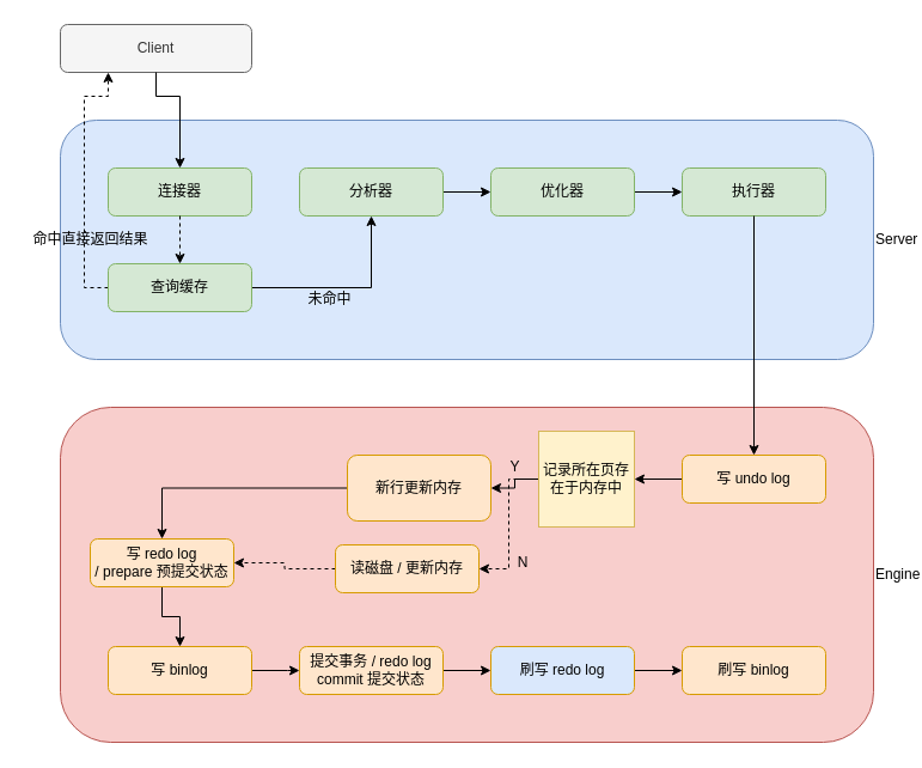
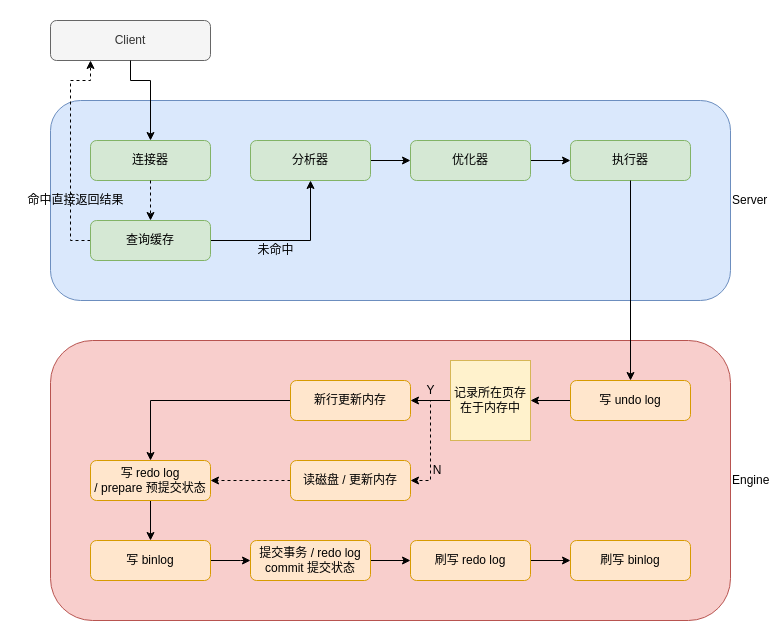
  <mxCell id="0" />
  <mxCell id="1" parent="0" />
  <mxCell id="2" value="Client" style="rounded=1;whiteSpace=wrap;html=1;labelPosition=center;verticalLabelPosition=middle;align=center;verticalAlign=middle;fillColor=#f5f5f5;strokeColor=#666666;fontColor=#333333;" parent="1" vertex="1"><mxGeometry x="50" y="20" width="160" height="40" as="geometry" /></mxCell>
  <mxCell id="3" value="Server" style="rounded=1;whiteSpace=wrap;html=1;labelPosition=right;verticalLabelPosition=middle;align=left;verticalAlign=middle;fillColor=#dae8fc;strokeColor=#6c8ebf;" parent="1" vertex="1"><mxGeometry x="50" y="100" width="680" height="200" as="geometry" /></mxCell>
  <mxCell id="4" style="edgeStyle=orthogonalEdgeStyle;rounded=0;orthogonalLoop=1;jettySize=auto;html=1;exitX=0.5;exitY=1;exitDx=0;exitDy=0;" parent="1" target="6" edge="1" source="2"><mxGeometry relative="1" as="geometry"><mxPoint x="150" y="60" as="sourcePoint" /><Array as="points"><mxPoint x="130" y="80" /><mxPoint x="150" y="80" /></Array></mxGeometry></mxCell>
  <mxCell id="5" style="edgeStyle=orthogonalEdgeStyle;rounded=0;orthogonalLoop=1;jettySize=auto;html=1;exitX=1;exitY=0.5;exitDx=0;exitDy=0;" parent="1" source="14" target="9" edge="1"><mxGeometry relative="1" as="geometry"><Array as="points"><mxPoint x="310" y="240" /></Array></mxGeometry></mxCell>
  <mxCell id="6" value="连接器" style="rounded=1;whiteSpace=wrap;html=1;fillColor=#d5e8d4;strokeColor=#82b366;" parent="1" vertex="1"><mxGeometry x="90" y="140" width="120" height="40" as="geometry" /></mxCell>
  <mxCell id="7" style="edgeStyle=orthogonalEdgeStyle;rounded=0;orthogonalLoop=1;jettySize=auto;html=1;entryX=0;entryY=0.5;entryDx=0;entryDy=0;" parent="1" source="9" target="11" edge="1"><mxGeometry relative="1" as="geometry" /></mxCell>
  <mxCell id="8" style="edgeStyle=orthogonalEdgeStyle;rounded=0;orthogonalLoop=1;jettySize=auto;html=1;dashed=1;" parent="1" target="14" edge="1"><mxGeometry relative="1" as="geometry"><mxPoint x="150" y="180" as="sourcePoint" /><Array as="points"><mxPoint x="150" y="180" /></Array></mxGeometry></mxCell>
  <mxCell id="9" value="分析器" style="rounded=1;whiteSpace=wrap;html=1;fillColor=#d5e8d4;strokeColor=#82b366;" parent="1" vertex="1"><mxGeometry x="250" y="140" width="120" height="40" as="geometry" /></mxCell>
  <mxCell id="10" style="edgeStyle=orthogonalEdgeStyle;rounded=0;orthogonalLoop=1;jettySize=auto;html=1;" parent="1" source="11" target="12" edge="1"><mxGeometry relative="1" as="geometry" /></mxCell>
  <mxCell id="11" value="优化器" style="rounded=1;whiteSpace=wrap;html=1;fillColor=#d5e8d4;strokeColor=#82b366;" parent="1" vertex="1"><mxGeometry x="410" y="140" width="120" height="40" as="geometry" /></mxCell>
  <mxCell id="12" value="执行器" style="rounded=1;whiteSpace=wrap;html=1;fillColor=#d5e8d4;strokeColor=#82b366;" parent="1" vertex="1"><mxGeometry x="570" y="140" width="120" height="40" as="geometry" /></mxCell>
  <mxCell id="13" style="edgeStyle=orthogonalEdgeStyle;rounded=0;orthogonalLoop=1;jettySize=auto;html=1;entryX=0.25;entryY=1;entryDx=0;entryDy=0;dashed=1;" parent="1" source="14" target="2" edge="1"><mxGeometry relative="1" as="geometry"><Array as="points"><mxPoint x="70" y="240" /><mxPoint x="70" y="80" /><mxPoint x="90" y="80" /></Array></mxGeometry></mxCell>
  <mxCell id="14" value="查询缓存" style="rounded=1;whiteSpace=wrap;html=1;fillColor=#d5e8d4;strokeColor=#82b366;" parent="1" vertex="1"><mxGeometry x="90" y="220" width="120" height="40" as="geometry" /></mxCell>
  <mxCell id="15" value="命中直接返回结果" style="text;html=1;align=center;verticalAlign=middle;resizable=0;points=[];;autosize=1;" parent="1" vertex="1"><mxGeometry x="20" y="190" width="110" height="20" as="geometry" /></mxCell>
  <mxCell id="16" value="Engine" style="rounded=1;whiteSpace=wrap;html=1;labelPosition=right;verticalLabelPosition=middle;align=left;verticalAlign=middle;fillColor=#f8cecc;strokeColor=#b85450;" parent="1" vertex="1"><mxGeometry x="50" y="340" width="680" height="280" as="geometry" /></mxCell>
  <mxCell id="17" style="edgeStyle=orthogonalEdgeStyle;rounded=0;orthogonalLoop=1;jettySize=auto;html=1;" parent="1" source="18" target="22" edge="1"><mxGeometry relative="1" as="geometry" /></mxCell>
  <mxCell id="18" value="写 undo log" style="rounded=1;whiteSpace=wrap;html=1;fillColor=#ffe6cc;strokeColor=#d79b00;" parent="1" vertex="1"><mxGeometry x="570" y="380" width="120" height="40" as="geometry" /></mxCell>
  <mxCell id="19" style="edgeStyle=orthogonalEdgeStyle;rounded=0;orthogonalLoop=1;jettySize=auto;html=1;" parent="1" source="12" target="18" edge="1"><mxGeometry relative="1" as="geometry" /></mxCell>
  <mxCell id="20" style="edgeStyle=orthogonalEdgeStyle;rounded=0;orthogonalLoop=1;jettySize=auto;html=1;entryX=1;entryY=0.5;entryDx=0;entryDy=0;" parent="1" source="22" target="24" edge="1"><mxGeometry relative="1" as="geometry" /></mxCell>
  <mxCell id="21" style="edgeStyle=orthogonalEdgeStyle;rounded=0;orthogonalLoop=1;jettySize=auto;html=1;entryX=1;entryY=0.5;entryDx=0;entryDy=0;dashed=1;" parent="1" source="22" target="27" edge="1"><mxGeometry relative="1" as="geometry" /></mxCell>
  <mxCell id="22" value="&lt;span style=&quot;white-space: normal&quot;&gt;记录所在页存在于内存中&lt;/span&gt;" style="whiteSpace=wrap;html=1;fillColor=#fff2cc;strokeColor=#d6b656;rounded=0;" parent="1" vertex="1"><mxGeometry x="450" y="360" width="80" height="80" as="geometry" /></mxCell>
  <mxCell id="23" style="edgeStyle=orthogonalEdgeStyle;rounded=0;orthogonalLoop=1;jettySize=auto;html=1;" parent="1" source="24" target="30" edge="1"><mxGeometry relative="1" as="geometry" /></mxCell>
- <mxCell id="24" value="新行更新内存" style="rounded=1;whiteSpace=wrap;html=1;fillColor=#ffe6cc;strokeColor=#d79b00;" parent="1" vertex="1"><mxGeometry x="290" y="380" width="120" height="55" as="geometry" /></mxCell>
+ <mxCell id="24" value="新行更新内存" style="rounded=1;whiteSpace=wrap;html=1;fillColor=#ffe6cc;strokeColor=#d79b00;" parent="1" vertex="1"><mxGeometry x="290" y="380" width="120" height="40" as="geometry" /></mxCell>
  <mxCell id="25" value="Y" style="text;html=1;align=center;verticalAlign=middle;resizable=0;points=[];;autosize=1;" parent="1" vertex="1"><mxGeometry x="420" y="380" width="20" height="20" as="geometry" /></mxCell>
  <mxCell id="26" style="edgeStyle=orthogonalEdgeStyle;rounded=0;orthogonalLoop=1;jettySize=auto;html=1;dashed=1;" parent="1" source="27" target="30" edge="1"><mxGeometry relative="1" as="geometry" /></mxCell>
- <mxCell id="27" value="读磁盘 / 更新内存" style="rounded=1;whiteSpace=wrap;html=1;fillColor=#ffe6cc;strokeColor=#d79b00;" parent="1" vertex="1"><mxGeometry x="280" y="455" width="120" height="40" as="geometry" /></mxCell>
+ <mxCell id="27" value="读磁盘 / 更新内存" style="rounded=1;whiteSpace=wrap;html=1;fillColor=#ffe6cc;strokeColor=#d79b00;" parent="1" vertex="1"><mxGeometry x="290" y="460" width="120" height="40" as="geometry" /></mxCell>
  <mxCell id="28" value="&amp;nbsp;N" style="text;html=1;align=center;verticalAlign=middle;resizable=0;points=[];;autosize=1;" parent="1" vertex="1"><mxGeometry x="420" y="460" width="30" height="20" as="geometry" /></mxCell>
  <mxCell id="29" style="edgeStyle=orthogonalEdgeStyle;rounded=0;orthogonalLoop=1;jettySize=auto;html=1;" parent="1" source="30" target="32" edge="1"><mxGeometry relative="1" as="geometry" /></mxCell>
- <mxCell id="30" value="写 redo log /&amp;nbsp;&lt;span style=&quot;white-space: nowrap&quot;&gt;prepare 预提交状态&lt;/span&gt;" style="rounded=1;whiteSpace=wrap;html=1;fillColor=#ffe6cc;strokeColor=#d79b00;" parent="1" vertex="1"><mxGeometry x="75" y="450" width="120" height="40" as="geometry" /></mxCell>
+ <mxCell id="30" value="写 redo log /&amp;nbsp;&lt;span style=&quot;white-space: nowrap&quot;&gt;prepare 预提交状态&lt;/span&gt;" style="rounded=1;whiteSpace=wrap;html=1;fillColor=#ffe6cc;strokeColor=#d79b00;" parent="1" vertex="1"><mxGeometry x="90" y="460" width="120" height="40" as="geometry" /></mxCell>
  <mxCell id="31" style="edgeStyle=orthogonalEdgeStyle;rounded=0;orthogonalLoop=1;jettySize=auto;html=1;entryX=0;entryY=0.5;entryDx=0;entryDy=0;" parent="1" source="32" target="34" edge="1"><mxGeometry relative="1" as="geometry"><Array as="points"><mxPoint x="240" y="560" /><mxPoint x="240" y="560" /></Array></mxGeometry></mxCell>
  <mxCell id="32" value="写 binlog" style="rounded=1;whiteSpace=wrap;html=1;fillColor=#ffe6cc;strokeColor=#d79b00;" parent="1" vertex="1"><mxGeometry x="90" y="540" width="120" height="40" as="geometry" /></mxCell>
  <mxCell id="33" style="edgeStyle=orthogonalEdgeStyle;rounded=0;orthogonalLoop=1;jettySize=auto;html=1;entryX=0;entryY=0.5;entryDx=0;entryDy=0;" parent="1" source="34" target="36" edge="1"><mxGeometry relative="1" as="geometry" /></mxCell>
  <mxCell id="34" value="提交事务 / redo log commit 提交状态" style="rounded=1;whiteSpace=wrap;html=1;fillColor=#ffe6cc;strokeColor=#d79b00;" parent="1" vertex="1"><mxGeometry x="250" y="540" width="120" height="40" as="geometry" /></mxCell>
  <mxCell id="35" style="edgeStyle=orthogonalEdgeStyle;rounded=0;orthogonalLoop=1;jettySize=auto;html=1;" parent="1" source="36" target="37" edge="1"><mxGeometry relative="1" as="geometry" /></mxCell>
- <mxCell id="36" value="刷写 redo log" style="rounded=1;whiteSpace=wrap;html=1;fillColor=#dae8fc;strokeColor=#d79b00;" parent="1" vertex="1"><mxGeometry x="410" y="540" width="120" height="40" as="geometry" /></mxCell>
+ <mxCell id="36" value="刷写 redo log" style="rounded=1;whiteSpace=wrap;html=1;fillColor=#ffe6cc;strokeColor=#d79b00;" parent="1" vertex="1"><mxGeometry x="410" y="540" width="120" height="40" as="geometry" /></mxCell>
  <mxCell id="37" value="刷写 binlog" style="rounded=1;whiteSpace=wrap;html=1;fillColor=#ffe6cc;strokeColor=#d79b00;" parent="1" vertex="1"><mxGeometry x="570" y="540" width="120" height="40" as="geometry" /></mxCell>
  <mxCell id="38" value="未命中" style="text;html=1;align=center;verticalAlign=middle;resizable=0;points=[];;autosize=1;" vertex="1" parent="1"><mxGeometry x="250" y="240" width="50" height="20" as="geometry" /></mxCell>
